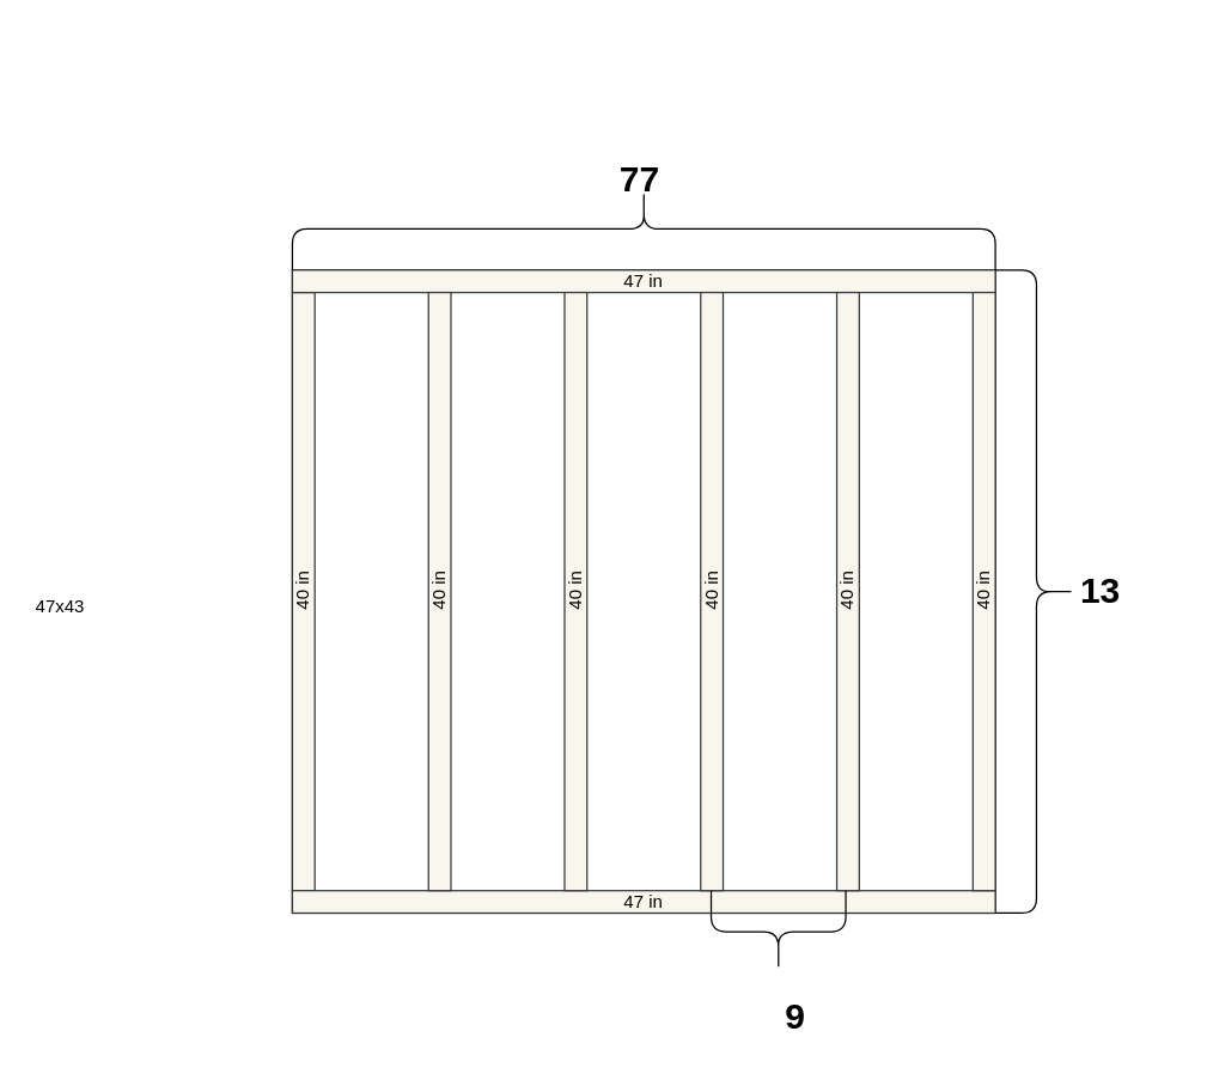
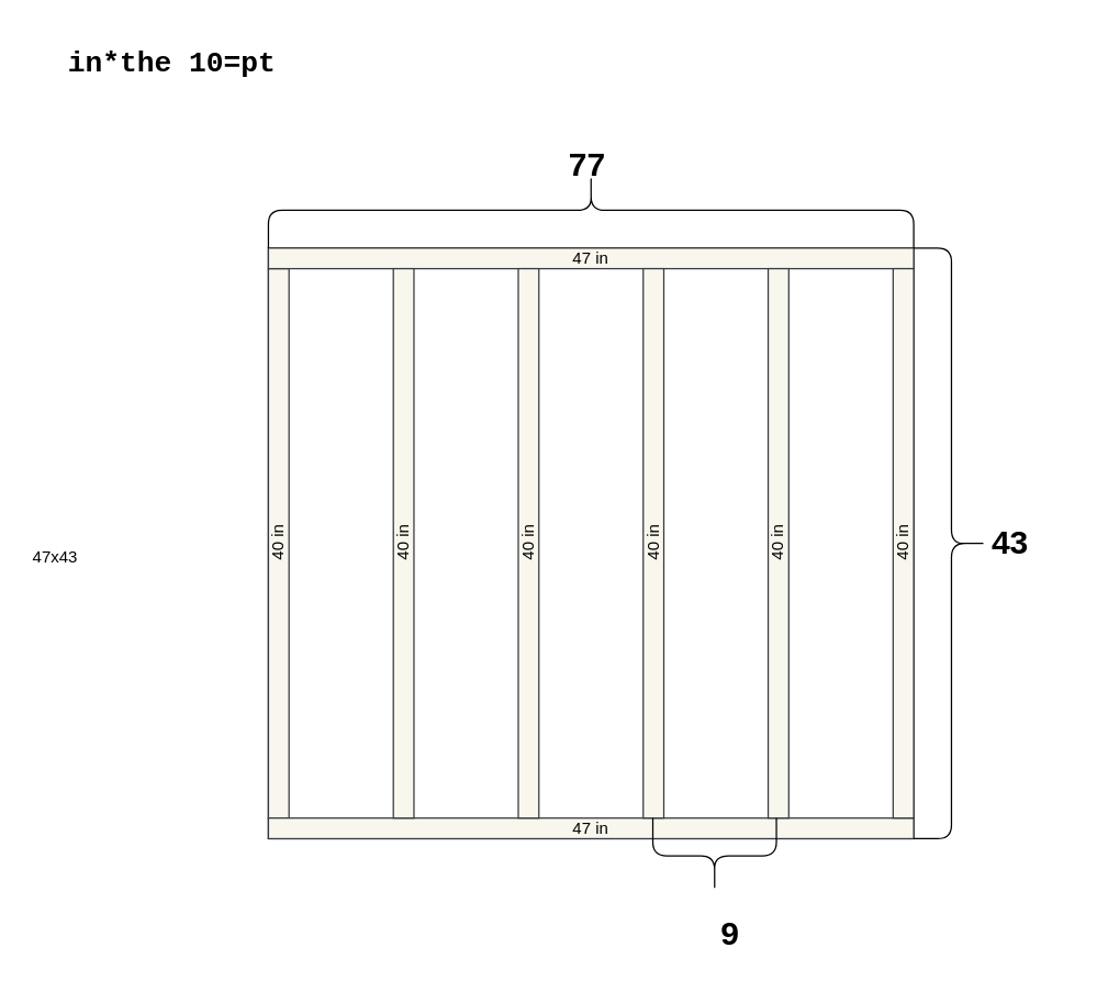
  <mxCell id="0" />
  <mxCell id="1" parent="0" />
  <mxCell id="2" value="" style="rounded=0;whiteSpace=wrap;html=1;" parent="1" vertex="1"><mxGeometry x="195" y="180" width="470" height="430" as="geometry" /></mxCell>
+ <mxCell id="3" value="&lt;h1&gt;&lt;font face=&quot;Courier New&quot;&gt;&lt;font style=&quot;font-size: 21px&quot;&gt;in*the 10=pt&lt;/font&gt;&lt;/font&gt;&lt;/h1&gt;" style="text;html=1;strokeColor=none;fillColor=none;align=center;verticalAlign=middle;whiteSpace=wrap;rounded=0;" parent="1" vertex="1"><mxGeometry x="35" y="20" width="180" height="50" as="geometry" /></mxCell>
  <mxCell id="4" value="40 in" style="rounded=0;whiteSpace=wrap;html=1;fillColor=#f9f7ed;strokeColor=#36393d;direction=south;horizontal=0;" parent="1" vertex="1"><mxGeometry x="195" y="195" width="15" height="400" as="geometry" /></mxCell>
  <mxCell id="5" value="47x43" style="text;html=1;strokeColor=none;fillColor=none;align=center;verticalAlign=middle;whiteSpace=wrap;rounded=0;" parent="1" vertex="1"><mxGeometry x="20" y="395" width="40" height="20" as="geometry" /></mxCell>
  <mxCell id="6" value="47 in" style="rounded=0;whiteSpace=wrap;html=1;fillColor=#f9f7ed;strokeColor=#36393d;direction=west;" parent="1" vertex="1"><mxGeometry x="195" y="180" width="470" height="15" as="geometry" /></mxCell>
  <mxCell id="7" value="47 in" style="rounded=0;whiteSpace=wrap;html=1;fillColor=#f9f7ed;strokeColor=#36393d;direction=west;" parent="1" vertex="1"><mxGeometry x="195" y="595" width="470" height="15" as="geometry" /></mxCell>
  <mxCell id="8" value="40 in" style="rounded=0;whiteSpace=wrap;html=1;fillColor=#f9f7ed;strokeColor=#36393d;direction=south;horizontal=0;" parent="1" vertex="1"><mxGeometry x="650" y="195" width="15" height="400" as="geometry" /></mxCell>
  <mxCell id="9" value="40 in" style="rounded=0;whiteSpace=wrap;html=1;fillColor=#f9f7ed;strokeColor=#36393d;direction=south;horizontal=0;" parent="1" vertex="1"><mxGeometry x="468" y="195" width="15" height="400" as="geometry" /></mxCell>
  <mxCell id="10" value="40 in" style="rounded=0;whiteSpace=wrap;html=1;fillColor=#f9f7ed;strokeColor=#36393d;direction=south;horizontal=0;" parent="1" vertex="1"><mxGeometry x="286" y="195" width="15" height="400" as="geometry" /></mxCell>
  <mxCell id="11" value="40 in" style="rounded=0;whiteSpace=wrap;html=1;fillColor=#f9f7ed;strokeColor=#36393d;direction=south;horizontal=0;" parent="1" vertex="1"><mxGeometry x="559" y="195" width="15" height="400" as="geometry" /></mxCell>
  <mxCell id="12" value="40 in" style="rounded=0;whiteSpace=wrap;html=1;fillColor=#f9f7ed;strokeColor=#36393d;direction=south;horizontal=0;" parent="1" vertex="1"><mxGeometry x="377" y="195" width="15" height="400" as="geometry" /></mxCell>
  <mxCell id="13" value="" style="shape=curlyBracket;whiteSpace=wrap;html=1;rounded=1;direction=south;" parent="1" vertex="1"><mxGeometry x="195" y="125" width="470" height="55" as="geometry" /></mxCell>
  <mxCell id="14" value="77" style="text;strokeColor=none;fillColor=none;html=1;fontSize=24;fontStyle=1;verticalAlign=middle;align=center;" parent="1" vertex="1"><mxGeometry x="377" y="100" width="100" height="40" as="geometry" /></mxCell>
  <mxCell id="15" value="" style="shape=curlyBracket;whiteSpace=wrap;html=1;rounded=1;direction=west;" parent="1" vertex="1"><mxGeometry x="665" y="180" width="55" height="430" as="geometry" /></mxCell>
- <mxCell id="16" value="13" style="text;strokeColor=none;fillColor=none;html=1;fontSize=24;fontStyle=1;verticalAlign=middle;align=center;" parent="1" vertex="1"><mxGeometry x="685" y="375" width="100" height="40" as="geometry" /></mxCell>
+ <mxCell id="16" value="43" style="text;strokeColor=none;fillColor=none;html=1;fontSize=24;fontStyle=1;verticalAlign=middle;align=center;" parent="1" vertex="1"><mxGeometry x="685" y="375" width="100" height="40" as="geometry" /></mxCell>
  <mxCell id="17" value="" style="shape=curlyBracket;whiteSpace=wrap;html=1;rounded=1;direction=north;" vertex="1" parent="1"><mxGeometry x="475" y="595" width="90" height="55" as="geometry" /></mxCell>
  <mxCell id="18" value="9" style="text;strokeColor=none;fillColor=none;html=1;fontSize=24;fontStyle=1;verticalAlign=middle;align=center;" vertex="1" parent="1"><mxGeometry x="481" y="660" width="100" height="40" as="geometry" /></mxCell>
